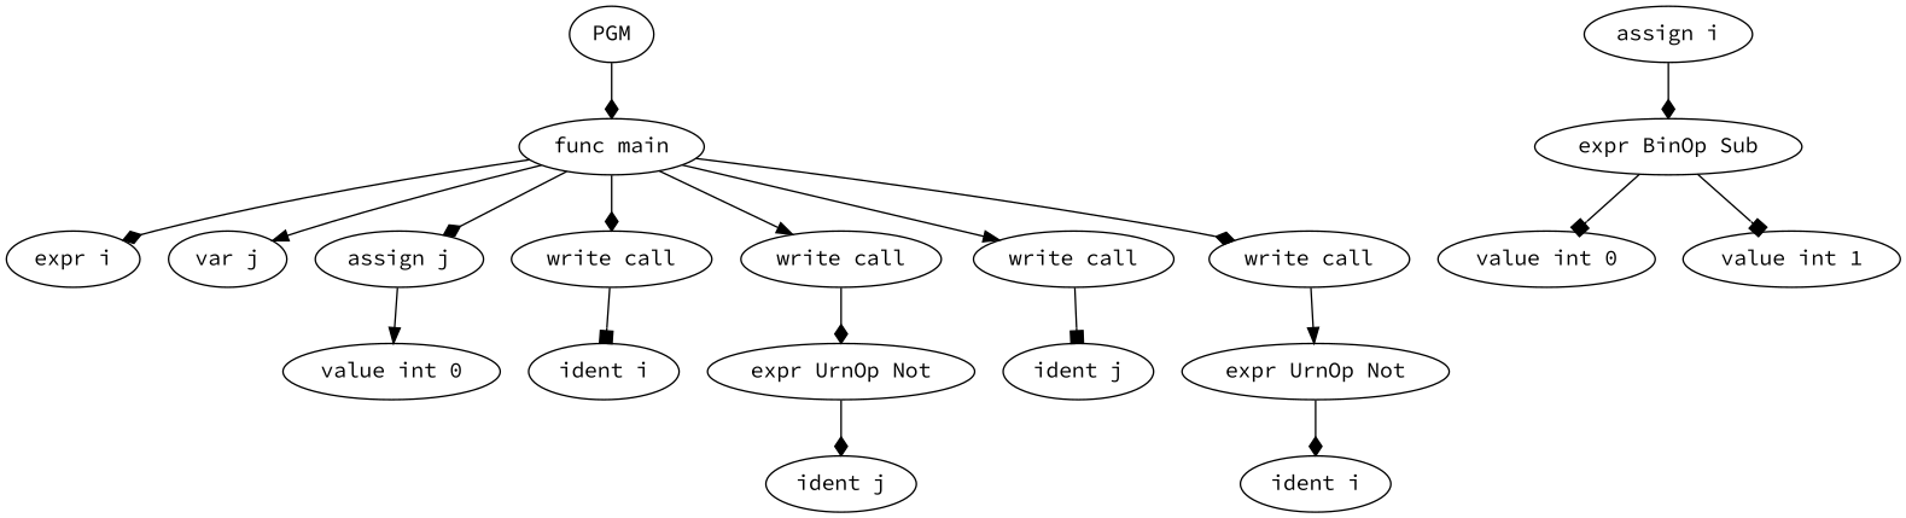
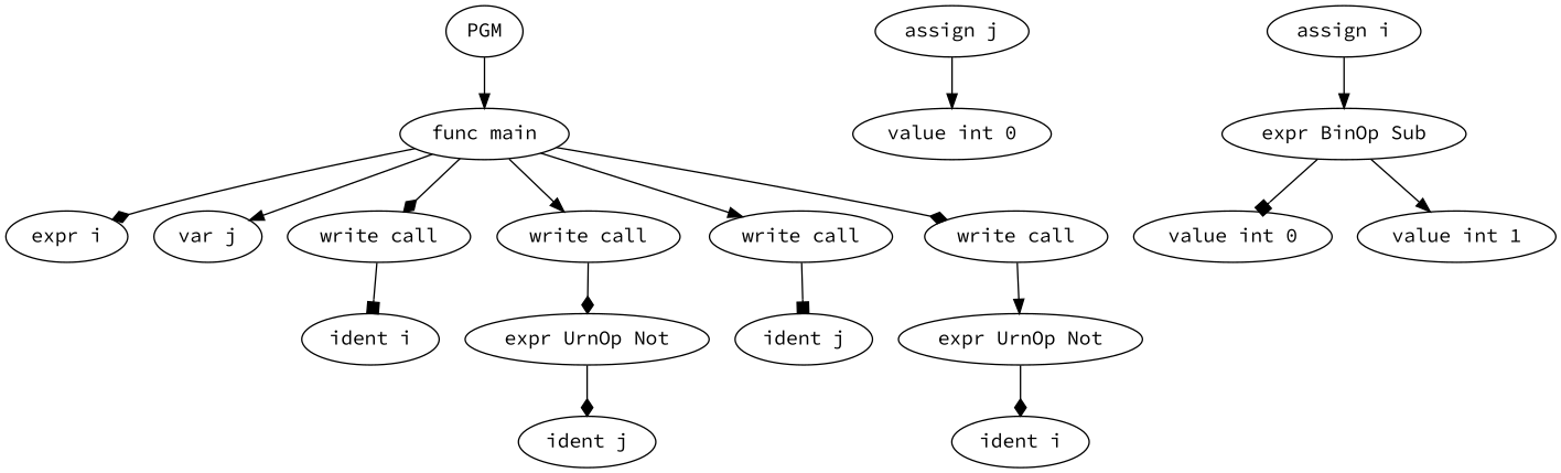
  digraph {
    fontname="Source Code Pro"
    node [fontname="Source Code Pro" shape=ellipse]
    edge [arrowhead=diamond fontname="Source Code Pro"]
    n1 [label=PGM]
    n2 [label="func main"]
    n3 [label="expr i"]
    n4 [label="var j"]
    n5 [label="assign j"]
    n6 [label="write call"]
    n7 [label="write call"]
    n8 [label="write call"]
    n9 [label="write call"]
    n10 [label="assign i"]
    n11 [label="expr BinOp Sub"]
    n12 [label="value int 0"]
    n13 [label="ident i"]
    n14 [label="expr UrnOp Not"]
    n15 [label="ident j"]
    n16 [label="expr UrnOp Not"]
    n17 [label="value int 0"]
    n18 [label="value int 1"]
    n19 [label="ident j"]
    n20 [label="ident i"]
-   n1 -> n2
+   n1 -> n2 [arrowhead=normal]
    n2 -> n3
    n2 -> n4 [arrowhead=normal]
-   n2 -> n5
    n2 -> n6
    n2 -> n7 [arrowhead=normal]
    n2 -> n8 [arrowhead=normal]
    n2 -> n9
    n5 -> n12 [arrowhead=normal]
    n6 -> n13 [arrowhead=box]
    n7 -> n14
    n8 -> n15 [arrowhead=box]
    n9 -> n16 [arrowhead=normal]
-   n10 -> n11
+   n10 -> n11 [arrowhead=normal]
    n11 -> n17 [arrowhead=box]
-   n11 -> n18 [arrowhead=box]
+   n11 -> n18 [arrowhead=normal]
    n14 -> n19
    n16 -> n20
  }
